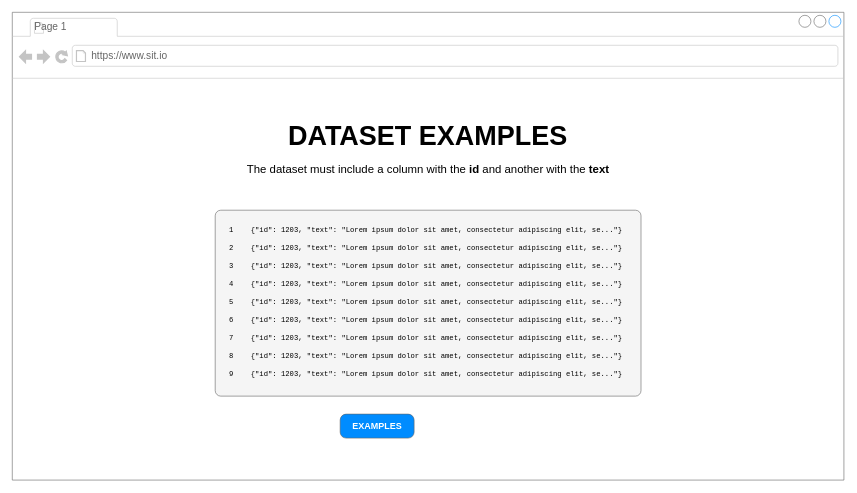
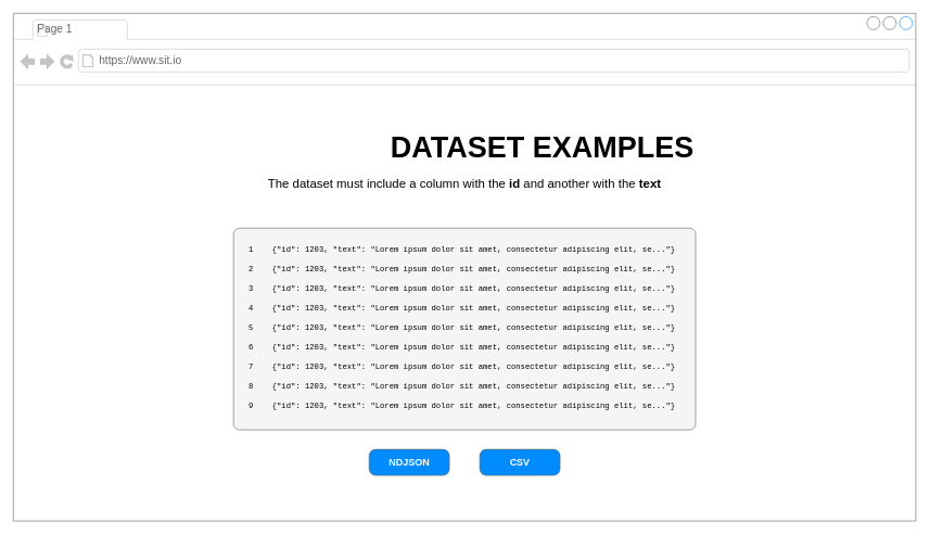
  <mxCell id="0" />
  <mxCell id="1" parent="0" />
  <mxCell id="2" value="" style="strokeWidth=1;shadow=0;dashed=0;align=center;shape=mxgraph.mockup.containers.browserWindow;rSize=0;strokeColor=#666666;strokeColor2=#008cff;strokeColor3=#c4c4c4;mainText=,;recursiveResize=0;fontSize=24;html=1;aspect=fixed;" vertex="1" parent="1"><mxGeometry y="20" width="1386.67" height="780" as="geometry" x="20" /></mxCell>
  <mxCell id="3" value="Page 1" style="strokeWidth=1;shadow=0;dashed=0;align=center;html=1;shape=mxgraph.mockup.containers.anchor;fontSize=17;fontColor=#666666;align=left;whiteSpace=wrap;" vertex="1" parent="2"><mxGeometry x="35" y="12" width="110" height="26" as="geometry" /></mxCell>
  <mxCell id="4" value="https://www.sit.io" style="strokeWidth=1;shadow=0;dashed=0;align=center;html=1;shape=mxgraph.mockup.containers.anchor;rSize=0;fontSize=17;fontColor=#666666;align=left;" vertex="1" parent="2"><mxGeometry x="130" y="60" width="250" height="26" as="geometry" /></mxCell>
- <mxCell id="5" value="DATASET EXAMPLES" style="text;html=1;strokeColor=none;fillColor=none;align=center;verticalAlign=middle;whiteSpace=wrap;rounded=0;fontSize=45;fontStyle=1;" vertex="1" parent="2"><mxGeometry x="448.34" y="170" width="490" height="70" as="geometry" /></mxCell>
+ <mxCell id="5" value="DATASET EXAMPLES" style="text;html=1;strokeColor=none;fillColor=none;align=center;verticalAlign=middle;whiteSpace=wrap;rounded=0;fontSize=45;fontStyle=1;" vertex="1" parent="2"><mxGeometry x="568.34" y="170" width="490" height="70" as="geometry" /></mxCell>
  <mxCell id="6" value="The dataset must include a column with the &lt;b&gt;id&lt;/b&gt; and another with the &lt;b&gt;text&lt;/b&gt;" style="text;spacingTop=-5;whiteSpace=wrap;html=1;align=center;fontSize=19;fontFamily=Helvetica;fillColor=none;strokeColor=none;" vertex="1" parent="2"><mxGeometry x="296.88" y="250" width="792.92" height="30" as="geometry" /></mxCell>
  <mxCell id="7" value="" style="rounded=1;whiteSpace=wrap;html=1;fillColor=#f5f5f5;fontColor=#333333;strokeColor=#666666;fontSize=19;arcSize=3;verticalAlign=top;" vertex="1" parent="2"><mxGeometry x="338.34" y="330" width="710" height="310" as="geometry" /></mxCell>
- <mxCell id="8" value="EXAMPLES" style="strokeWidth=1;shadow=0;dashed=0;align=center;html=1;shape=mxgraph.mockup.buttons.button;strokeColor=#666666;fontColor=#ffffff;mainText=;buttonStyle=round;fontSize=15;fontStyle=1;fillColor=#008cff;whiteSpace=wrap;" vertex="1" parent="2"><mxGeometry x="546.67" y="670" width="123.34" height="40" as="geometry" /></mxCell>
+ <mxCell id="8" value="NDJSON" style="strokeWidth=1;shadow=0;dashed=0;align=center;html=1;shape=mxgraph.mockup.buttons.button;strokeColor=#666666;fontColor=#ffffff;mainText=;buttonStyle=round;fontSize=15;fontStyle=1;fillColor=#008cff;whiteSpace=wrap;" vertex="1" parent="2"><mxGeometry x="546.67" y="670" width="123.34" height="40" as="geometry" /></mxCell>
+ <mxCell id="9" value="CSV" style="strokeWidth=1;shadow=0;dashed=0;align=center;html=1;shape=mxgraph.mockup.buttons.button;strokeColor=#666666;fontColor=#ffffff;mainText=;buttonStyle=round;fontSize=15;fontStyle=1;fillColor=#008cff;whiteSpace=wrap;" vertex="1" parent="2"><mxGeometry x="716.67" y="670" width="123.34" height="40" as="geometry" /></mxCell>
  <mxCell id="10" value="&lt;div&gt;1&lt;span style=&quot;&quot;&gt;&lt;span style=&quot;white-space: pre;&quot;&gt;&amp;nbsp;&amp;nbsp;&amp;nbsp;&amp;nbsp;&lt;/span&gt;&lt;/span&gt;{&quot;id&quot;: 1203, &quot;text&quot;: &quot;Lorem ipsum dolor sit amet, consectetur adipiscing elit, se...&quot;}&lt;/div&gt;" style="text;html=1;strokeColor=none;fillColor=none;align=left;verticalAlign=top;whiteSpace=wrap;rounded=0;fontFamily=Courier New;" vertex="1" parent="2"><mxGeometry x="360" y="350" width="680" height="30" as="geometry" /></mxCell>
  <mxCell id="11" value="&lt;div&gt;2&lt;span style=&quot;&quot;&gt;&lt;span style=&quot;white-space: pre;&quot;&gt;&amp;nbsp;&amp;nbsp;&amp;nbsp;&amp;nbsp;&lt;/span&gt;&lt;/span&gt;{&quot;id&quot;: 1203, &quot;text&quot;: &quot;Lorem ipsum dolor sit amet, consectetur adipiscing elit, se...&quot;}&lt;/div&gt;" style="text;html=1;strokeColor=none;fillColor=none;align=left;verticalAlign=top;whiteSpace=wrap;rounded=0;fontFamily=Courier New;" vertex="1" parent="2"><mxGeometry x="360" y="380" width="680" height="30" as="geometry" /></mxCell>
  <mxCell id="12" value="&lt;div&gt;3&lt;span style=&quot;&quot;&gt;&lt;span style=&quot;white-space: pre;&quot;&gt;&amp;nbsp;&amp;nbsp;&amp;nbsp;&amp;nbsp;&lt;/span&gt;&lt;/span&gt;{&quot;id&quot;: 1203, &quot;text&quot;: &quot;Lorem ipsum dolor sit amet, consectetur adipiscing elit, se...&quot;}&lt;/div&gt;" style="text;html=1;strokeColor=none;fillColor=none;align=left;verticalAlign=top;whiteSpace=wrap;rounded=0;fontFamily=Courier New;" vertex="1" parent="2"><mxGeometry x="360" y="410" width="680" height="30" as="geometry" /></mxCell>
  <mxCell id="13" value="&lt;div&gt;4&lt;span style=&quot;&quot;&gt;&lt;span style=&quot;white-space: pre;&quot;&gt;&amp;nbsp;&amp;nbsp;&amp;nbsp;&amp;nbsp;&lt;/span&gt;&lt;/span&gt;{&quot;id&quot;: 1203, &quot;text&quot;: &quot;Lorem ipsum dolor sit amet, consectetur adipiscing elit, se...&quot;}&lt;/div&gt;" style="text;html=1;strokeColor=none;fillColor=none;align=left;verticalAlign=top;whiteSpace=wrap;rounded=0;fontFamily=Courier New;" vertex="1" parent="2"><mxGeometry x="360" y="440" width="680" height="30" as="geometry" /></mxCell>
  <mxCell id="14" value="&lt;div&gt;5&lt;span style=&quot;&quot;&gt;&lt;span style=&quot;white-space: pre;&quot;&gt;&amp;nbsp;&amp;nbsp;&amp;nbsp;&amp;nbsp;&lt;/span&gt;&lt;/span&gt;{&quot;id&quot;: 1203, &quot;text&quot;: &quot;Lorem ipsum dolor sit amet, consectetur adipiscing elit, se...&quot;}&lt;/div&gt;" style="text;html=1;strokeColor=none;fillColor=none;align=left;verticalAlign=top;whiteSpace=wrap;rounded=0;fontFamily=Courier New;" vertex="1" parent="2"><mxGeometry x="360" y="470" width="680" height="30" as="geometry" /></mxCell>
  <mxCell id="15" value="&lt;div&gt;6&lt;span style=&quot;&quot;&gt;&lt;span style=&quot;white-space: pre;&quot;&gt;&amp;nbsp;&amp;nbsp;&amp;nbsp;&amp;nbsp;&lt;/span&gt;&lt;/span&gt;{&quot;id&quot;: 1203, &quot;text&quot;: &quot;Lorem ipsum dolor sit amet, consectetur adipiscing elit, se...&quot;}&lt;/div&gt;" style="text;html=1;strokeColor=none;fillColor=none;align=left;verticalAlign=top;whiteSpace=wrap;rounded=0;fontFamily=Courier New;" vertex="1" parent="2"><mxGeometry x="360" y="500" width="680" height="30" as="geometry" /></mxCell>
  <mxCell id="16" value="&lt;div&gt;7&lt;span style=&quot;&quot;&gt;&lt;span style=&quot;white-space: pre;&quot;&gt;&amp;nbsp;&amp;nbsp;&amp;nbsp;&amp;nbsp;&lt;/span&gt;&lt;/span&gt;{&quot;id&quot;: 1203, &quot;text&quot;: &quot;Lorem ipsum dolor sit amet, consectetur adipiscing elit, se...&quot;}&lt;/div&gt;" style="text;html=1;strokeColor=none;fillColor=none;align=left;verticalAlign=top;whiteSpace=wrap;rounded=0;fontFamily=Courier New;" vertex="1" parent="2"><mxGeometry x="360" y="530" width="680" height="30" as="geometry" /></mxCell>
  <mxCell id="17" value="&lt;div&gt;8&lt;span style=&quot;&quot;&gt;&lt;span style=&quot;white-space: pre;&quot;&gt;&amp;nbsp;&amp;nbsp;&amp;nbsp;&amp;nbsp;&lt;/span&gt;&lt;/span&gt;{&quot;id&quot;: 1203, &quot;text&quot;: &quot;Lorem ipsum dolor sit amet, consectetur adipiscing elit, se...&quot;}&lt;/div&gt;" style="text;html=1;strokeColor=none;fillColor=none;align=left;verticalAlign=top;whiteSpace=wrap;rounded=0;fontFamily=Courier New;" vertex="1" parent="2"><mxGeometry x="360" y="560" width="680" height="30" as="geometry" /></mxCell>
  <mxCell id="18" value="&lt;div&gt;9&lt;span style=&quot;&quot;&gt;&lt;span style=&quot;white-space: pre;&quot;&gt;&amp;nbsp;&amp;nbsp;&amp;nbsp;&amp;nbsp;&lt;/span&gt;&lt;/span&gt;{&quot;id&quot;: 1203, &quot;text&quot;: &quot;Lorem ipsum dolor sit amet, consectetur adipiscing elit, se...&quot;}&lt;/div&gt;" style="text;html=1;strokeColor=none;fillColor=none;align=left;verticalAlign=top;whiteSpace=wrap;rounded=0;fontFamily=Courier New;" vertex="1" parent="2"><mxGeometry x="360" y="590" width="680" height="30" as="geometry" /></mxCell>
